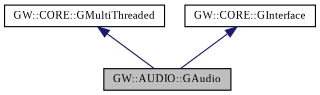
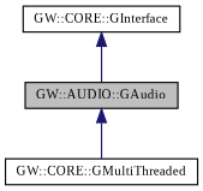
  digraph {
    fontname="Liberation Serif"
    node [color=black fillcolor=white fontname="Liberation Serif" fontsize=10 shape=record style=filled]
    edge [color=midnightblue dir=back fontname="Liberation Serif" fontsize=10 labelfontname=Helvetica labelfontsize=10 style=solid]
    n1 [fillcolor=grey75 fontcolor=black height=0.2 label="GW::AUDIO::GAudio" width=0.4]
    n2 [height=0.2 label="GW::CORE::GMultiThreaded" width=0.4]
    n3 [height=0.2 label="GW::CORE::GInterface" width=0.4]
-   n2 -> n1
+   n1 -> n2
    n3 -> n1
  }
